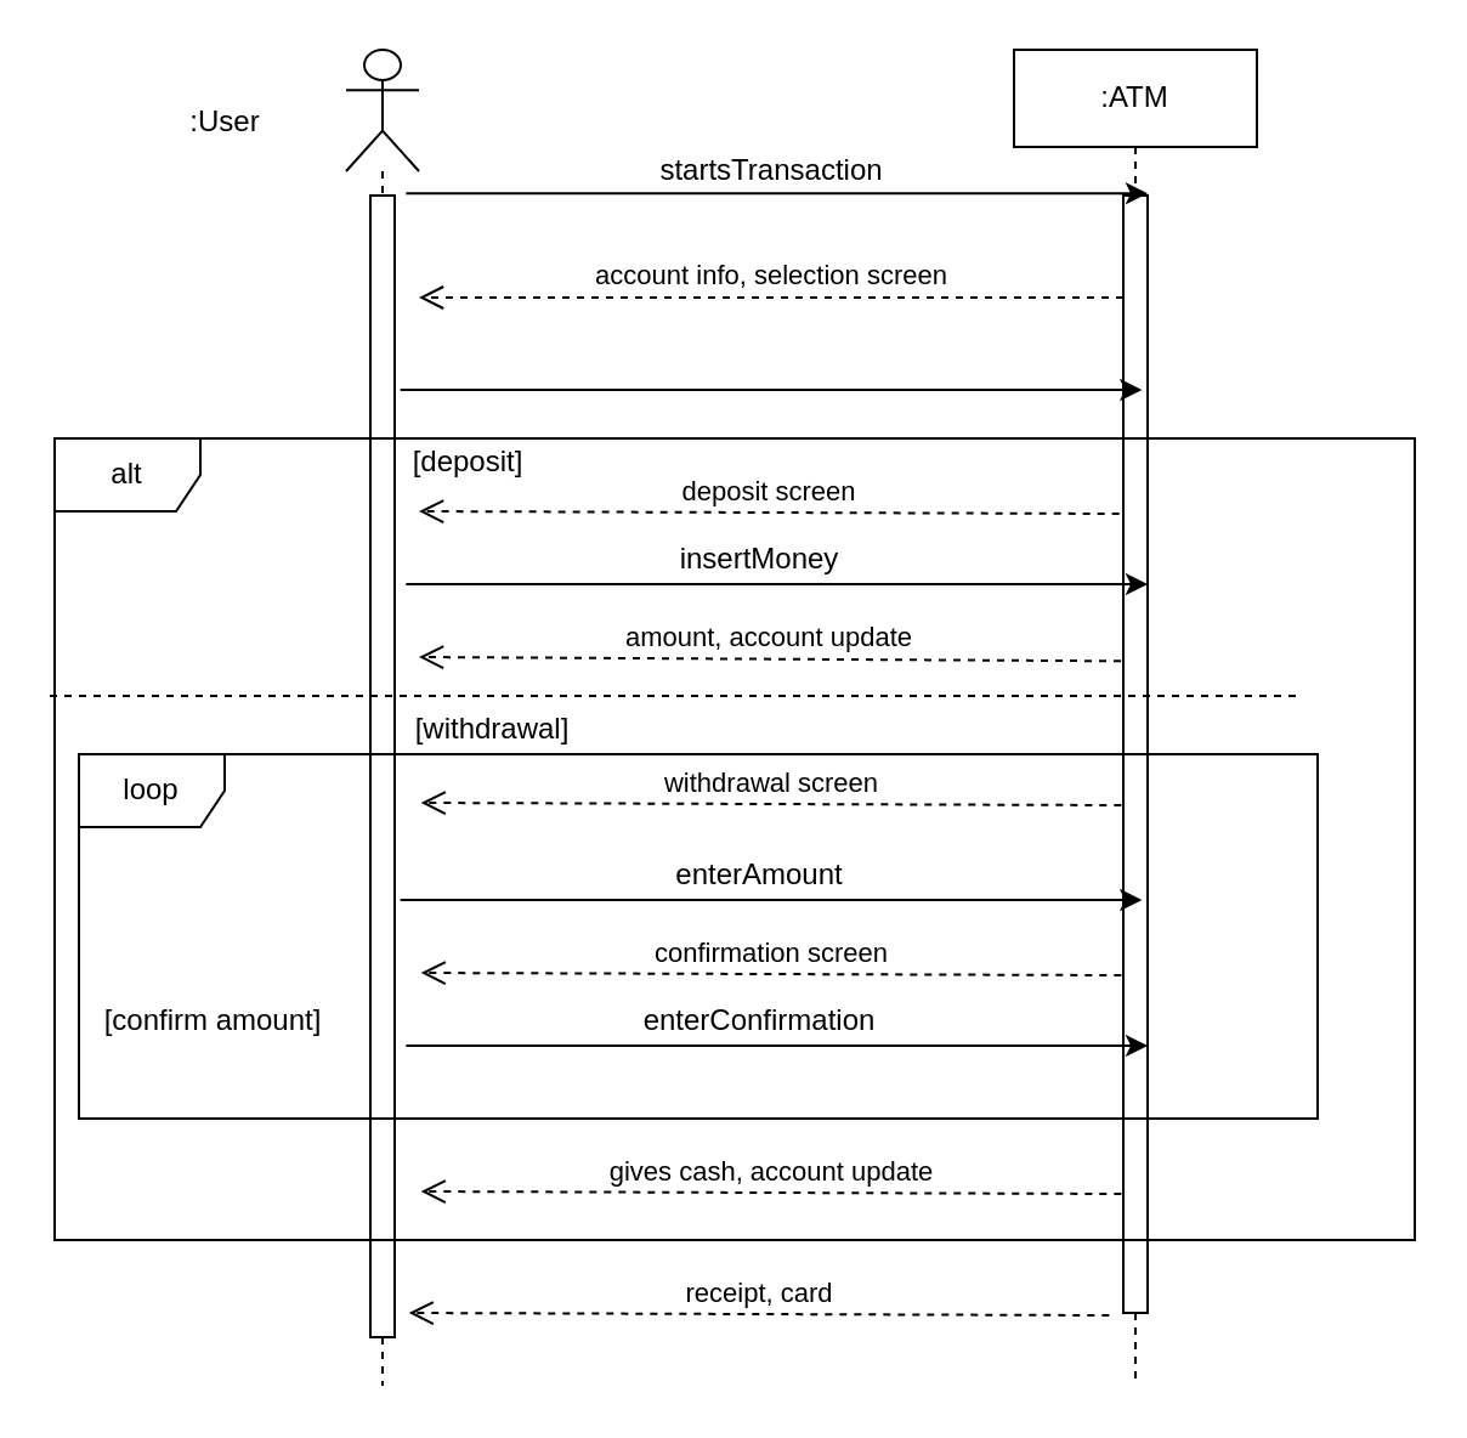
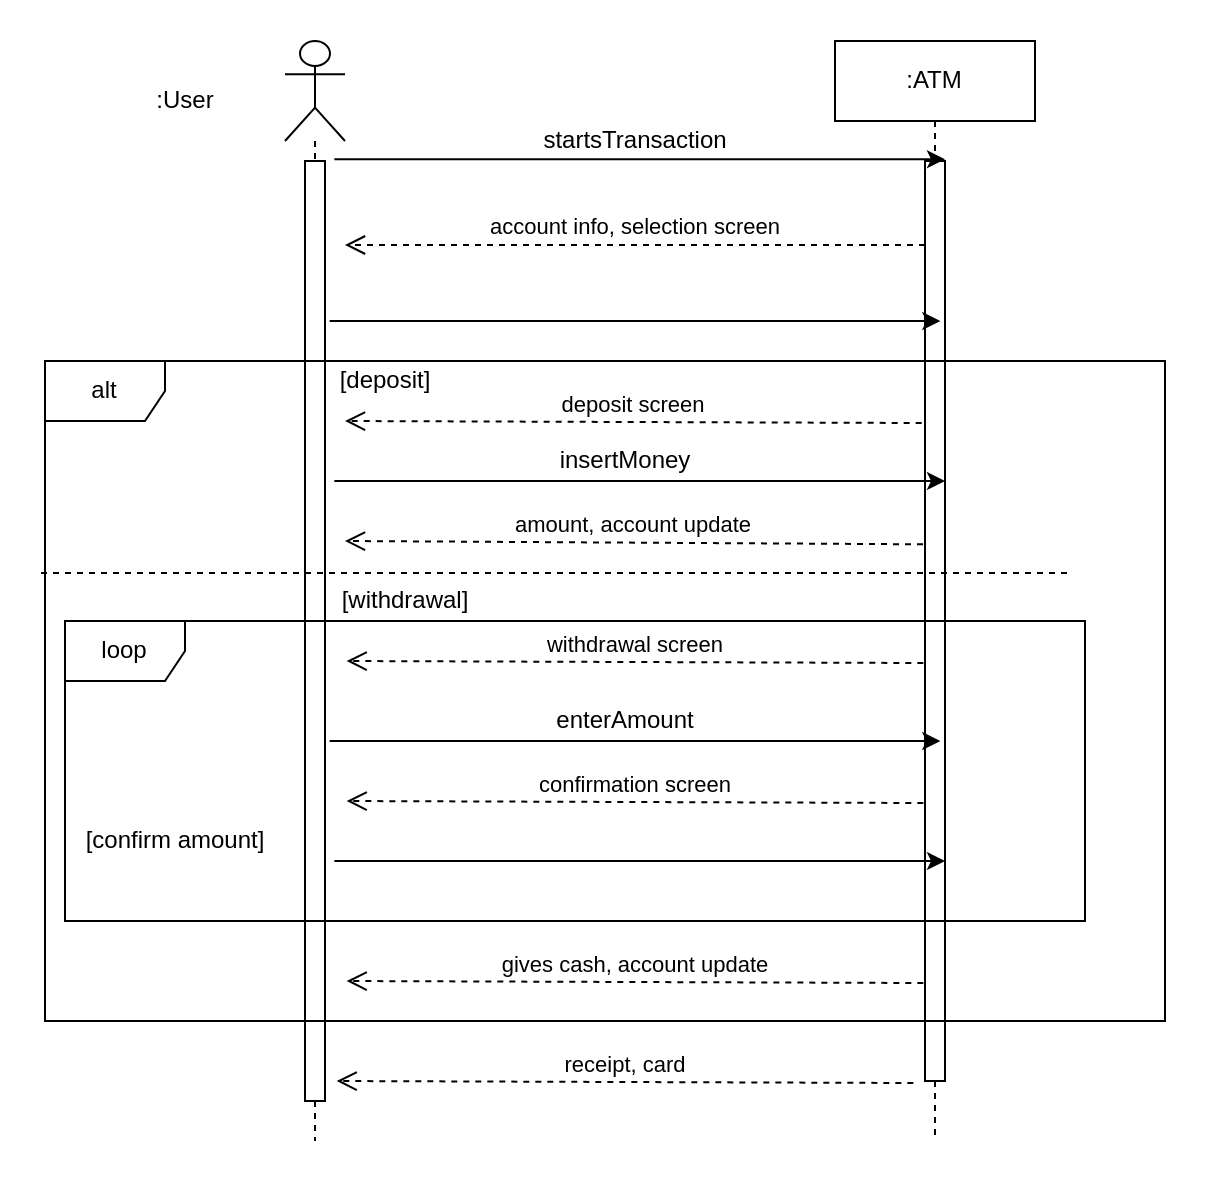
  <mxCell id="0" />
  <mxCell id="1" parent="0" />
  <mxCell id="2" value=":ATM" style="shape=umlLifeline;perimeter=lifelinePerimeter;whiteSpace=wrap;html=1;container=1;collapsible=0;recursiveResize=0;outlineConnect=0;" parent="1" vertex="1"><mxGeometry x="417" y="20" width="100" height="550" as="geometry" /></mxCell>
  <mxCell id="3" value="" style="shape=umlLifeline;participant=umlActor;perimeter=lifelinePerimeter;whiteSpace=wrap;html=1;container=1;collapsible=0;recursiveResize=0;verticalAlign=top;spacingTop=36;outlineConnect=0;size=50;" parent="1" vertex="1"><mxGeometry x="142" y="20" width="30" height="550" as="geometry" /></mxCell>
  <mxCell id="4" value=":User" style="text;html=1;align=center;verticalAlign=middle;resizable=0;points=[];autosize=1;strokeColor=none;" parent="1" vertex="1"><mxGeometry x="72" y="40" width="40" height="20" as="geometry" /></mxCell>
  <mxCell id="5" value="startsTransaction" style="text;html=1;align=center;verticalAlign=middle;resizable=0;points=[];autosize=1;strokeColor=none;" parent="1" vertex="1"><mxGeometry x="262" y="60" width="110" height="20" as="geometry" /></mxCell>
  <mxCell id="6" value="" style="html=1;points=[];perimeter=orthogonalPerimeter;" parent="1" vertex="1"><mxGeometry x="462" y="80" width="10" height="460" as="geometry" /></mxCell>
  <mxCell id="7" value="" style="html=1;points=[];perimeter=orthogonalPerimeter;" parent="1" vertex="1"><mxGeometry x="152" y="80" width="10" height="470" as="geometry" /></mxCell>
  <mxCell id="8" value="" style="endArrow=classic;html=1;" parent="1" edge="1"><mxGeometry width="50" height="50" relative="1" as="geometry"><mxPoint x="164.337" y="160" as="sourcePoint" /><mxPoint x="469.67" y="160" as="targetPoint" /></mxGeometry></mxCell>
  <mxCell id="9" value="account info, selection screen" style="html=1;verticalAlign=bottom;endArrow=open;dashed=1;endSize=8;" parent="1" edge="1"><mxGeometry relative="1" as="geometry"><mxPoint x="462" y="122" as="sourcePoint" /><mxPoint x="172" y="122" as="targetPoint" /></mxGeometry></mxCell>
  <mxCell id="10" value="alt" style="shape=umlFrame;whiteSpace=wrap;html=1;" parent="1" vertex="1"><mxGeometry x="22" y="180" width="560" height="330" as="geometry" /></mxCell>
  <mxCell id="11" value="[deposit]" style="text;html=1;align=center;verticalAlign=middle;resizable=0;points=[];autosize=1;strokeColor=none;" parent="1" vertex="1"><mxGeometry x="162" y="180" width="60" height="20" as="geometry" /></mxCell>
  <mxCell id="12" value="[withdrawal]" style="text;html=1;align=center;verticalAlign=middle;resizable=0;points=[];autosize=1;strokeColor=none;" parent="1" vertex="1"><mxGeometry x="162" y="290" width="80" height="20" as="geometry" /></mxCell>
  <mxCell id="13" value="deposit screen" style="html=1;verticalAlign=bottom;endArrow=open;dashed=1;endSize=8;exitX=-0.167;exitY=1.02;exitDx=0;exitDy=0;exitPerimeter=0;" parent="1" edge="1"><mxGeometry relative="1" as="geometry"><mxPoint x="460.33" y="211" as="sourcePoint" /><mxPoint x="172" y="210" as="targetPoint" /></mxGeometry></mxCell>
  <mxCell id="14" value="" style="endArrow=classic;html=1;" parent="1" edge="1"><mxGeometry width="50" height="50" relative="1" as="geometry"><mxPoint x="166.667" y="240" as="sourcePoint" /><mxPoint x="472" y="240" as="targetPoint" /></mxGeometry></mxCell>
  <mxCell id="15" value="" style="endArrow=classic;html=1;" parent="1" edge="1"><mxGeometry width="50" height="50" relative="1" as="geometry"><mxPoint x="166.667" y="79.17" as="sourcePoint" /><mxPoint x="472" y="79.17" as="targetPoint" /></mxGeometry></mxCell>
  <mxCell id="16" value="insertMoney" style="text;html=1;align=center;verticalAlign=middle;resizable=0;points=[];autosize=1;strokeColor=none;" parent="1" vertex="1"><mxGeometry x="272" y="220" width="80" height="20" as="geometry" /></mxCell>
  <mxCell id="17" value="amount, account update" style="html=1;verticalAlign=bottom;endArrow=open;dashed=1;endSize=8;exitX=-0.1;exitY=0.633;exitDx=0;exitDy=0;exitPerimeter=0;" parent="1" edge="1"><mxGeometry relative="1" as="geometry"><mxPoint x="461" y="271.65" as="sourcePoint" /><mxPoint x="172" y="270" as="targetPoint" /></mxGeometry></mxCell>
  <mxCell id="18" value="" style="endArrow=none;dashed=1;html=1;" parent="1" edge="1"><mxGeometry width="50" height="50" relative="1" as="geometry"><mxPoint x="20" y="286" as="sourcePoint" /><mxPoint x="534" y="286" as="targetPoint" /></mxGeometry></mxCell>
  <mxCell id="19" value="loop" style="shape=umlFrame;whiteSpace=wrap;html=1;" parent="1" vertex="1"><mxGeometry x="32" y="310" width="510" height="150" as="geometry" /></mxCell>
  <mxCell id="20" value="withdrawal screen" style="html=1;verticalAlign=bottom;endArrow=open;dashed=1;endSize=8;exitX=-0.167;exitY=1.02;exitDx=0;exitDy=0;exitPerimeter=0;" parent="1" edge="1"><mxGeometry relative="1" as="geometry"><mxPoint x="461.16" y="331" as="sourcePoint" /><mxPoint x="172.83" y="330" as="targetPoint" /></mxGeometry></mxCell>
  <mxCell id="21" value="[confirm amount]" style="text;html=1;align=center;verticalAlign=middle;resizable=0;points=[];autosize=1;strokeColor=none;" parent="1" vertex="1"><mxGeometry x="32" y="410" width="110" height="20" as="geometry" /></mxCell>
  <mxCell id="22" value="" style="endArrow=classic;html=1;" parent="1" edge="1"><mxGeometry width="50" height="50" relative="1" as="geometry"><mxPoint x="164.337" y="370" as="sourcePoint" /><mxPoint x="469.67" y="370" as="targetPoint" /></mxGeometry></mxCell>
  <mxCell id="23" value="enterAmount" style="text;html=1;align=center;verticalAlign=middle;resizable=0;points=[];autosize=1;strokeColor=none;" parent="1" vertex="1"><mxGeometry x="272" y="350" width="80" height="20" as="geometry" /></mxCell>
  <mxCell id="24" value="confirmation screen" style="html=1;verticalAlign=bottom;endArrow=open;dashed=1;endSize=8;exitX=-0.167;exitY=1.02;exitDx=0;exitDy=0;exitPerimeter=0;" parent="1" edge="1"><mxGeometry relative="1" as="geometry"><mxPoint x="461.16" y="401" as="sourcePoint" /><mxPoint x="172.83" y="400" as="targetPoint" /></mxGeometry></mxCell>
  <mxCell id="25" value="" style="endArrow=classic;html=1;" parent="1" edge="1"><mxGeometry width="50" height="50" relative="1" as="geometry"><mxPoint x="166.667" y="430" as="sourcePoint" /><mxPoint x="472" y="430" as="targetPoint" /></mxGeometry></mxCell>
- <mxCell id="26" value="enterConfirmation" style="text;html=1;align=center;verticalAlign=middle;resizable=0;points=[];autosize=1;strokeColor=none;" parent="1" vertex="1"><mxGeometry x="257" y="410" width="110" height="20" as="geometry" /></mxCell>
  <mxCell id="27" value="gives cash, account update" style="html=1;verticalAlign=bottom;endArrow=open;dashed=1;endSize=8;exitX=-0.167;exitY=1.02;exitDx=0;exitDy=0;exitPerimeter=0;" parent="1" edge="1"><mxGeometry relative="1" as="geometry"><mxPoint x="461.16" y="491" as="sourcePoint" /><mxPoint x="172.83" y="490" as="targetPoint" /></mxGeometry></mxCell>
  <mxCell id="28" value="receipt, card" style="html=1;verticalAlign=bottom;endArrow=open;dashed=1;endSize=8;exitX=-0.167;exitY=1.02;exitDx=0;exitDy=0;exitPerimeter=0;" parent="1" edge="1"><mxGeometry relative="1" as="geometry"><mxPoint x="456.16" y="541" as="sourcePoint" /><mxPoint x="167.83" y="540" as="targetPoint" /></mxGeometry></mxCell>
